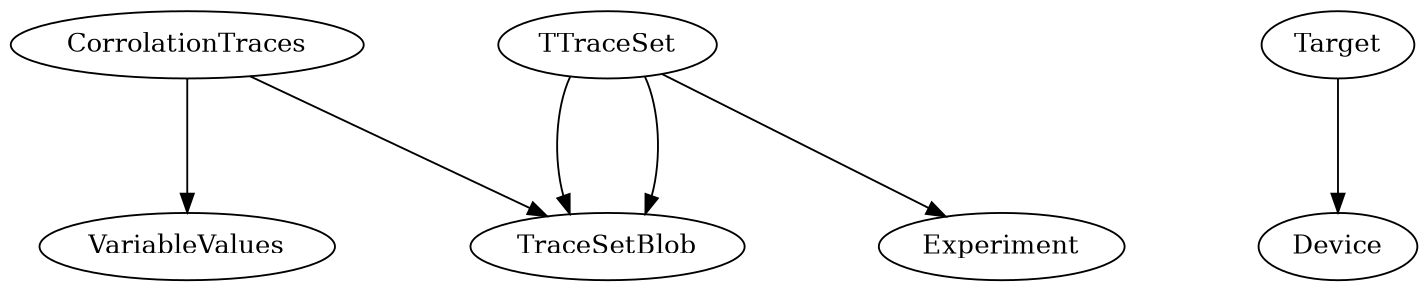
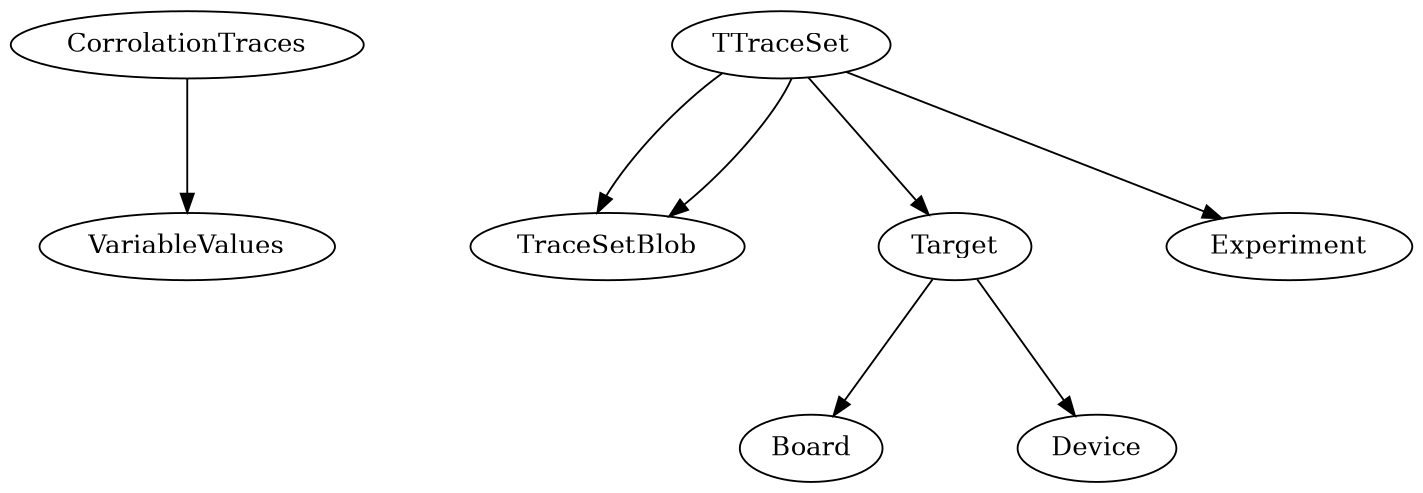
  digraph {
    nodesep=1
    ranksep=1
    CorrolationTraces
    TraceSetBlob
    VariableValues
    Target
+   Board
    Device
    TTraceSet
    Experiment
-   CorrolationTraces -> TraceSetBlob
    CorrolationTraces -> VariableValues
+   Target -> Board
    Target -> Device
    TTraceSet -> TraceSetBlob
    TTraceSet -> TraceSetBlob
+   TTraceSet -> Target
    TTraceSet -> Experiment
  }
